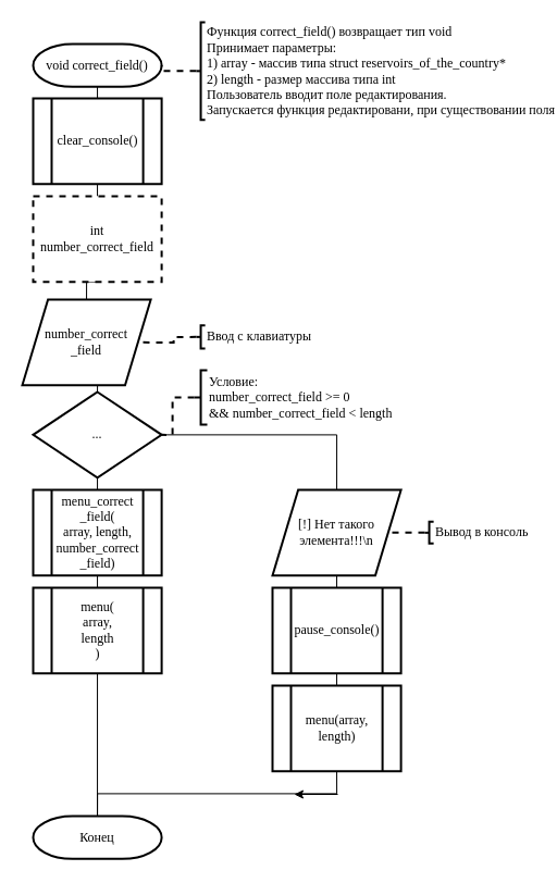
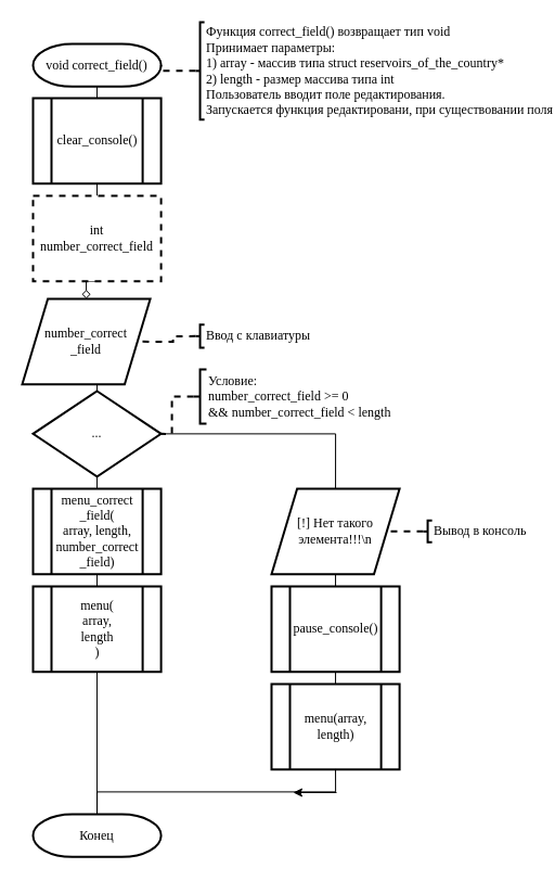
  <mxCell id="0" />
  <mxCell id="1" parent="0" />
  <mxCell id="2" style="edgeStyle=orthogonalEdgeStyle;rounded=0;orthogonalLoop=1;jettySize=auto;html=1;exitX=0.5;exitY=1;exitDx=0;exitDy=0;exitPerimeter=0;entryX=0.5;entryY=0;entryDx=0;entryDy=0;endArrow=none;endFill=0;strokeWidth=1;fontFamily=Times New Roman;" edge="1" parent="1" source="3" target="5"><mxGeometry relative="1" as="geometry" /></mxCell>
  <mxCell id="3" value="void correct_field()" style="strokeWidth=2;html=1;shape=mxgraph.flowchart.terminator;whiteSpace=wrap;fontFamily=Times New Roman;" vertex="1" parent="1"><mxGeometry x="30" y="40" width="118.11" height="39.37" as="geometry" /></mxCell>
  <mxCell id="4" style="edgeStyle=orthogonalEdgeStyle;rounded=0;orthogonalLoop=1;jettySize=auto;html=1;exitX=0.5;exitY=1;exitDx=0;exitDy=0;entryX=0.5;entryY=0;entryDx=0;entryDy=0;endArrow=none;endFill=0;strokeWidth=1;fontFamily=Times New Roman;" edge="1" parent="1" source="5" target="7"><mxGeometry relative="1" as="geometry" /></mxCell>
  <mxCell id="5" value="clear_console()" style="verticalLabelPosition=middle;verticalAlign=middle;html=1;shape=process;whiteSpace=wrap;rounded=0;size=0.14;arcSize=6;fontFamily=Times New Roman;strokeWidth=2;labelPosition=center;align=center;" vertex="1" parent="1"><mxGeometry x="30" y="90" width="118.11" height="78.74" as="geometry" /></mxCell>
- <mxCell id="6" style="edgeStyle=orthogonalEdgeStyle;rounded=0;orthogonalLoop=1;jettySize=auto;html=1;exitX=0.5;exitY=1;exitDx=0;exitDy=0;entryX=0.5;entryY=0;entryDx=0;entryDy=0;endArrow=none;endFill=0;strokeWidth=1;fontFamily=Times New Roman;" edge="1" parent="1" source="7" target="9"><mxGeometry relative="1" as="geometry" /></mxCell>
+ <mxCell id="6" style="edgeStyle=orthogonalEdgeStyle;rounded=0;orthogonalLoop=1;jettySize=auto;html=1;exitX=0.5;exitY=1;exitDx=0;exitDy=0;entryX=0.5;entryY=0;entryDx=0;entryDy=0;endArrow=diamond;endFill=0;strokeWidth=1;fontFamily=Times New Roman;" edge="1" parent="1" source="7" target="9"><mxGeometry relative="1" as="geometry" /></mxCell>
  <mxCell id="7" value="int number_correct_field" style="rounded=0;whiteSpace=wrap;html=1;absoluteArcSize=1;arcSize=14;strokeWidth=2;fontFamily=Times New Roman;dashed=1;" vertex="1" parent="1"><mxGeometry x="30" y="180" width="118.11" height="78.74" as="geometry" /></mxCell>
  <mxCell id="8" style="edgeStyle=orthogonalEdgeStyle;rounded=0;orthogonalLoop=1;jettySize=auto;html=1;exitX=0.5;exitY=1;exitDx=0;exitDy=0;entryX=0.5;entryY=0;entryDx=0;entryDy=0;entryPerimeter=0;endArrow=none;endFill=0;strokeWidth=1;fontFamily=Times New Roman;" edge="1" parent="1" source="9" target="12"><mxGeometry relative="1" as="geometry" /></mxCell>
  <mxCell id="9" value="number_correct&lt;br&gt;_field" style="shape=parallelogram;perimeter=parallelogramPerimeter;whiteSpace=wrap;html=1;strokeWidth=2;fontFamily=Times New Roman;" vertex="1" parent="1"><mxGeometry x="20" y="275" width="118.11" height="78.74" as="geometry" /></mxCell>
  <mxCell id="10" style="edgeStyle=orthogonalEdgeStyle;rounded=0;orthogonalLoop=1;jettySize=auto;html=1;exitX=0.5;exitY=1;exitDx=0;exitDy=0;exitPerimeter=0;entryX=0.5;entryY=0;entryDx=0;entryDy=0;endArrow=none;endFill=0;strokeWidth=1;fontFamily=Times New Roman;" edge="1" parent="1" source="12" target="16"><mxGeometry relative="1" as="geometry" /></mxCell>
  <mxCell id="11" style="edgeStyle=orthogonalEdgeStyle;rounded=0;orthogonalLoop=1;jettySize=auto;html=1;exitX=1;exitY=0.5;exitDx=0;exitDy=0;exitPerimeter=0;entryX=0.5;entryY=0;entryDx=0;entryDy=0;endArrow=none;endFill=0;strokeWidth=1;fontFamily=Times New Roman;" edge="1" parent="1" source="12" target="20"><mxGeometry relative="1" as="geometry" /></mxCell>
  <mxCell id="12" value="..." style="strokeWidth=2;html=1;shape=mxgraph.flowchart.decision;whiteSpace=wrap;fontFamily=Times New Roman;" vertex="1" parent="1"><mxGeometry x="30" y="360" width="118.11" height="78.74" as="geometry" /></mxCell>
  <mxCell id="13" style="edgeStyle=orthogonalEdgeStyle;rounded=0;orthogonalLoop=1;jettySize=auto;html=1;exitX=0;exitY=0.5;exitDx=0;exitDy=0;exitPerimeter=0;entryX=1;entryY=0.5;entryDx=0;entryDy=0;entryPerimeter=0;fontFamily=Times New Roman;endArrow=none;endFill=0;dashed=1;strokeWidth=2;" edge="1" parent="1" source="14" target="12"><mxGeometry relative="1" as="geometry" /></mxCell>
  <mxCell id="14" value="Условие:&lt;br&gt;number_correct_field &amp;gt;= 0&lt;br&gt;&amp;amp;&amp;amp; number_correct_field &amp;lt; length" style="strokeWidth=2;html=1;shape=mxgraph.flowchart.annotation_2;align=left;labelPosition=right;pointerEvents=1;fontFamily=Times New Roman;" vertex="1" parent="1"><mxGeometry x="178.11" y="340" width="11.89" height="50" as="geometry" /></mxCell>
  <mxCell id="15" style="edgeStyle=orthogonalEdgeStyle;rounded=0;orthogonalLoop=1;jettySize=auto;html=1;exitX=0.5;exitY=1;exitDx=0;exitDy=0;entryX=0.5;entryY=0;entryDx=0;entryDy=0;endArrow=none;endFill=0;strokeWidth=1;fontFamily=Times New Roman;" edge="1" parent="1" source="16" target="18"><mxGeometry relative="1" as="geometry" /></mxCell>
  <mxCell id="16" value="menu_correct&lt;br&gt;_field(&lt;br&gt;array, length, number_correct&lt;br&gt;_field)" style="verticalLabelPosition=middle;verticalAlign=middle;html=1;shape=process;whiteSpace=wrap;rounded=0;size=0.14;arcSize=6;fontFamily=Times New Roman;strokeWidth=2;labelPosition=center;align=center;" vertex="1" parent="1"><mxGeometry x="30" y="450" width="118.11" height="78.74" as="geometry" /></mxCell>
  <mxCell id="17" style="edgeStyle=orthogonalEdgeStyle;rounded=0;orthogonalLoop=1;jettySize=auto;html=1;exitX=0.5;exitY=1;exitDx=0;exitDy=0;entryX=0.5;entryY=0;entryDx=0;entryDy=0;entryPerimeter=0;endArrow=none;endFill=0;strokeWidth=1;fontFamily=Times New Roman;" edge="1" parent="1" source="18" target="25"><mxGeometry relative="1" as="geometry" /></mxCell>
  <mxCell id="18" value="menu(&lt;br&gt;array,&lt;br&gt;length&lt;br&gt;)" style="verticalLabelPosition=middle;verticalAlign=middle;html=1;shape=process;whiteSpace=wrap;rounded=0;size=0.14;arcSize=6;fontFamily=Times New Roman;strokeWidth=2;labelPosition=center;align=center;" vertex="1" parent="1"><mxGeometry x="30" y="540" width="118.11" height="78.74" as="geometry" /></mxCell>
  <mxCell id="19" style="edgeStyle=orthogonalEdgeStyle;rounded=0;orthogonalLoop=1;jettySize=auto;html=1;exitX=0.5;exitY=1;exitDx=0;exitDy=0;entryX=0.5;entryY=0;entryDx=0;entryDy=0;endArrow=none;endFill=0;strokeWidth=1;fontFamily=Times New Roman;" edge="1" parent="1" source="20" target="22"><mxGeometry relative="1" as="geometry" /></mxCell>
  <mxCell id="20" value="[!] Нет такого элемента!!!\n" style="shape=parallelogram;perimeter=parallelogramPerimeter;whiteSpace=wrap;html=1;strokeWidth=2;fontFamily=Times New Roman;" vertex="1" parent="1"><mxGeometry x="250" y="450" width="118.11" height="78.74" as="geometry" /></mxCell>
  <mxCell id="21" style="edgeStyle=orthogonalEdgeStyle;rounded=0;orthogonalLoop=1;jettySize=auto;html=1;exitX=0.5;exitY=1;exitDx=0;exitDy=0;entryX=0.5;entryY=0;entryDx=0;entryDy=0;endArrow=none;endFill=0;strokeWidth=1;fontFamily=Times New Roman;" edge="1" parent="1" source="22" target="24"><mxGeometry relative="1" as="geometry" /></mxCell>
  <mxCell id="22" value="pause_console()" style="verticalLabelPosition=middle;verticalAlign=middle;html=1;shape=process;whiteSpace=wrap;rounded=0;size=0.14;arcSize=6;fontFamily=Times New Roman;strokeWidth=2;labelPosition=center;align=center;" vertex="1" parent="1"><mxGeometry x="250" y="540" width="118.11" height="78.74" as="geometry" /></mxCell>
  <mxCell id="23" style="edgeStyle=orthogonalEdgeStyle;rounded=0;orthogonalLoop=1;jettySize=auto;html=1;exitX=0.5;exitY=1;exitDx=0;exitDy=0;entryX=0.5;entryY=0;entryDx=0;entryDy=0;entryPerimeter=0;endArrow=none;endFill=0;strokeWidth=1;fontFamily=Times New Roman;" edge="1" parent="1" source="24" target="25"><mxGeometry relative="1" as="geometry" /></mxCell>
  <mxCell id="24" value="menu(array, length)" style="verticalLabelPosition=middle;verticalAlign=middle;html=1;shape=process;whiteSpace=wrap;rounded=0;size=0.14;arcSize=6;fontFamily=Times New Roman;strokeWidth=2;labelPosition=center;align=center;" vertex="1" parent="1"><mxGeometry x="250" y="630" width="118.11" height="78.74" as="geometry" /></mxCell>
  <mxCell id="25" value="Конец" style="strokeWidth=2;html=1;shape=mxgraph.flowchart.terminator;whiteSpace=wrap;fontFamily=Times New Roman;" vertex="1" parent="1"><mxGeometry x="30" y="750" width="118.11" height="39.37" as="geometry" /></mxCell>
  <mxCell id="26" style="edgeStyle=orthogonalEdgeStyle;rounded=0;orthogonalLoop=1;jettySize=auto;html=1;exitX=0;exitY=0.5;exitDx=0;exitDy=0;exitPerimeter=0;entryX=1;entryY=0.5;entryDx=0;entryDy=0;entryPerimeter=0;dashed=1;endArrow=none;endFill=0;strokeWidth=2;fontFamily=Times New Roman;" edge="1" parent="1" source="27" target="3"><mxGeometry relative="1" as="geometry" /></mxCell>
  <mxCell id="27" value="Функция correct_field() возвращает тип void&lt;br&gt;Принимает параметры:&lt;br&gt;1) array - массив типа&amp;nbsp;struct reservoirs_of_the_country*&lt;br&gt;2) length - размер массива типа int&lt;br&gt;Пользователь вводит поле редактирования.&lt;br&gt;Запускается функция редактировани, при существовании поля" style="strokeWidth=2;html=1;shape=mxgraph.flowchart.annotation_2;align=left;labelPosition=right;pointerEvents=1;fontFamily=Times New Roman;" vertex="1" parent="1"><mxGeometry x="180" y="20" width="8.11" height="89.68" as="geometry" /></mxCell>
  <mxCell id="28" style="edgeStyle=orthogonalEdgeStyle;rounded=0;orthogonalLoop=1;jettySize=auto;html=1;exitX=0;exitY=0.5;exitDx=0;exitDy=0;exitPerimeter=0;entryX=1;entryY=0.5;entryDx=0;entryDy=0;endArrow=none;endFill=0;strokeWidth=2;fontFamily=Times New Roman;dashed=1;" edge="1" parent="1" source="29" target="9"><mxGeometry relative="1" as="geometry" /></mxCell>
  <mxCell id="29" value="Ввод с клавиатуры" style="strokeWidth=2;html=1;shape=mxgraph.flowchart.annotation_2;align=left;labelPosition=right;pointerEvents=1;fontFamily=Times New Roman;" vertex="1" parent="1"><mxGeometry x="180" y="298.74" width="8.11" height="21.26" as="geometry" /></mxCell>
  <mxCell id="30" style="edgeStyle=orthogonalEdgeStyle;rounded=0;orthogonalLoop=1;jettySize=auto;html=1;exitX=0;exitY=0.5;exitDx=0;exitDy=0;exitPerimeter=0;entryX=1;entryY=0.5;entryDx=0;entryDy=0;endArrow=none;endFill=0;strokeWidth=2;fontFamily=Times New Roman;dashed=1;" edge="1" parent="1" source="32" target="20"><mxGeometry relative="1" as="geometry" /></mxCell>
  <mxCell id="31" style="edgeStyle=orthogonalEdgeStyle;rounded=0;orthogonalLoop=1;jettySize=auto;html=1;exitX=0;exitY=0.5;exitDx=0;exitDy=0;exitPerimeter=0;dashed=1;endArrow=none;endFill=0;strokeWidth=2;fontFamily=Times New Roman;" edge="1" parent="1" source="32"><mxGeometry relative="1" as="geometry"><mxPoint x="390" y="489.667" as="targetPoint" /></mxGeometry></mxCell>
  <mxCell id="32" value="Вывод в консоль" style="strokeWidth=2;html=1;shape=mxgraph.flowchart.annotation_2;align=left;labelPosition=right;pointerEvents=1;fontFamily=Times New Roman;" vertex="1" parent="1"><mxGeometry x="390" y="479.37" width="8.11" height="20" as="geometry" /></mxCell>
  <mxCell id="33" value="" style="endArrow=classic;html=1;strokeWidth=1;fontFamily=Times New Roman;" edge="1" parent="1"><mxGeometry width="50" height="50" relative="1" as="geometry"><mxPoint x="310" y="730" as="sourcePoint" /><mxPoint x="270" y="730" as="targetPoint" /></mxGeometry></mxCell>
